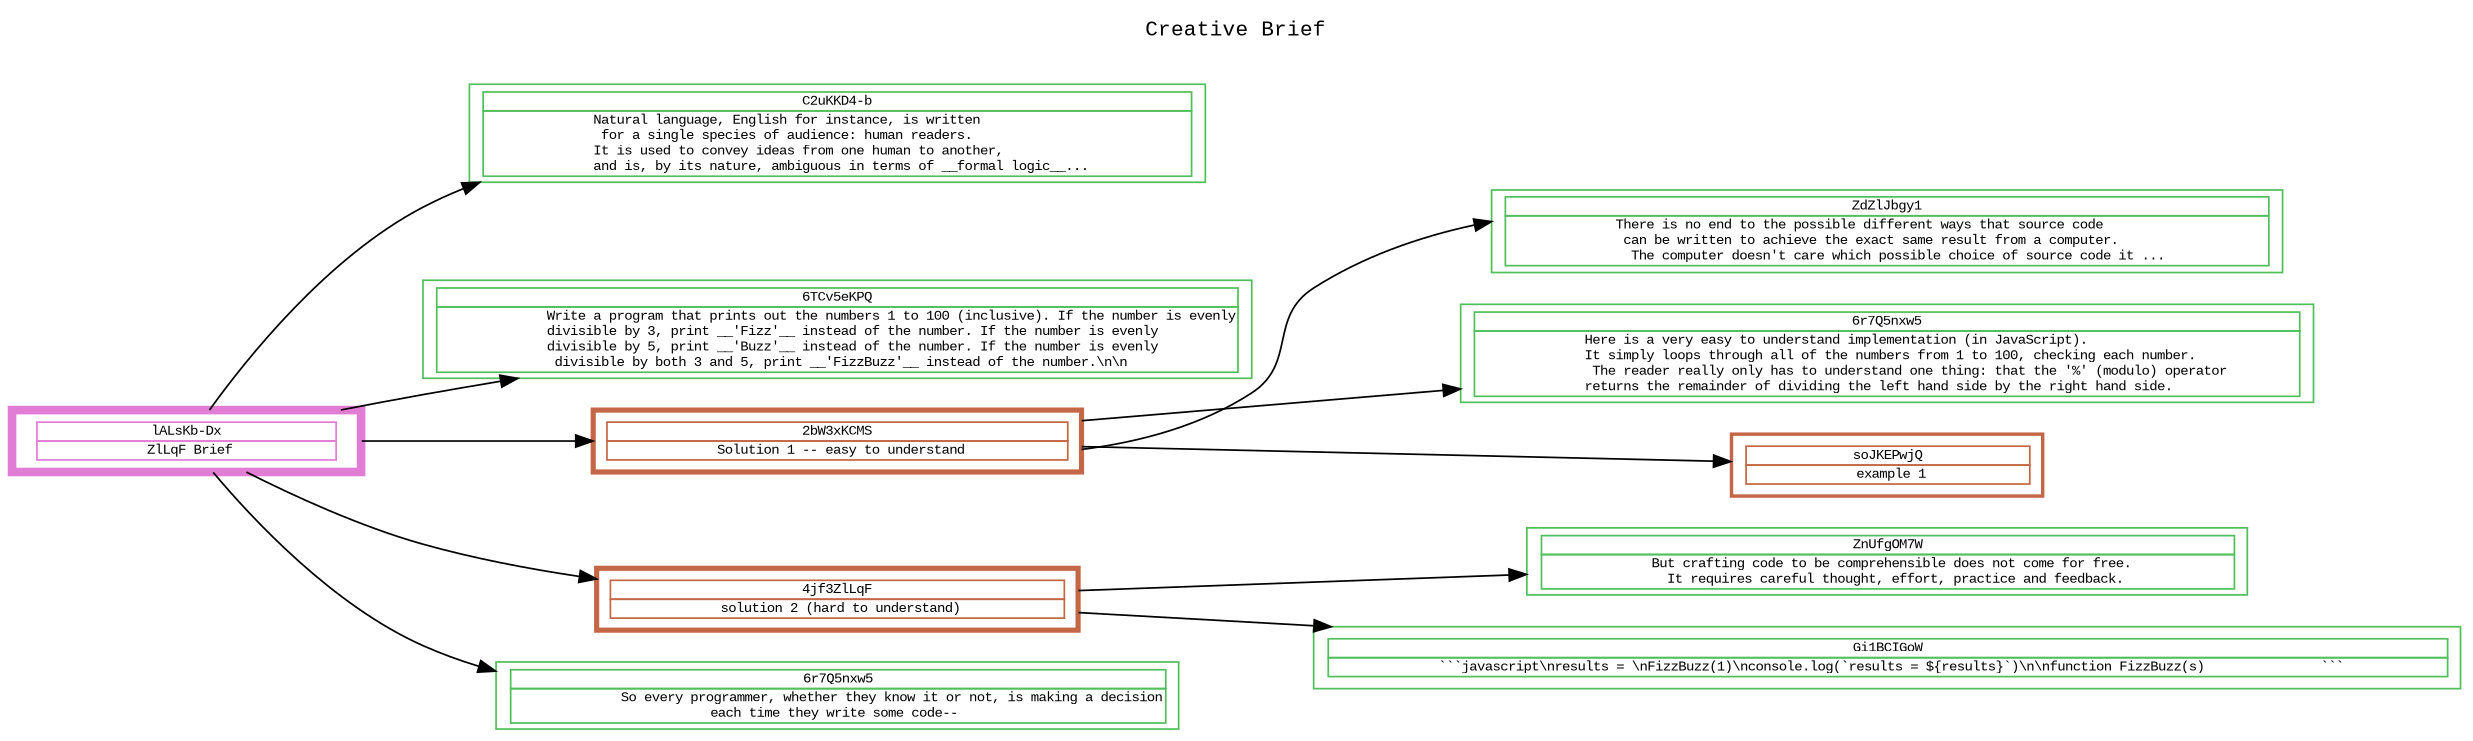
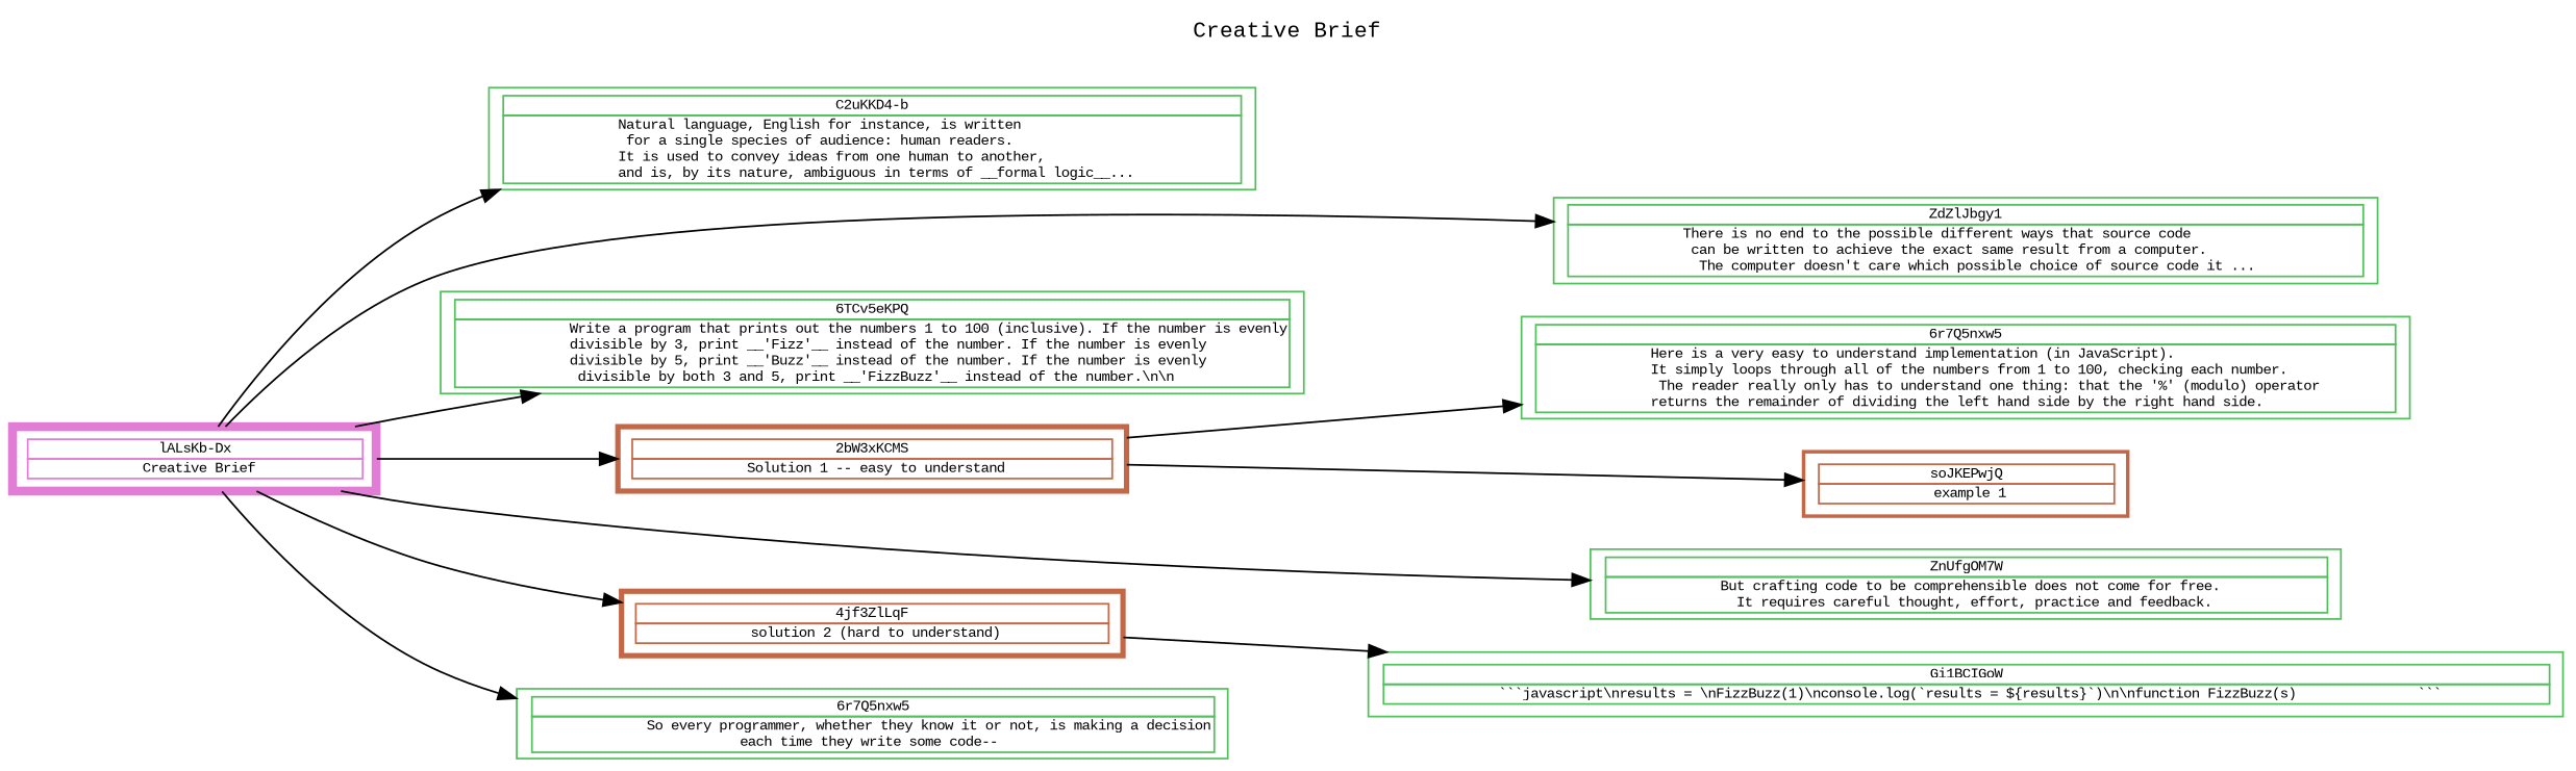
  strict digraph {
    fontname="Liberation Mono"
    fontsize=12
    label="Creative Brief"
    labelloc=t
    rankdir=LR
    node [color="#51bf5b" fontname="Liberation Mono" fontsize=8 shape=box style="setlinewidth(1)"]
    edge [fontname="Liberation Mono" penwidth=1 weight=2]
-   n1 [color="#e27dd6ff" label=<<table border="0" cellborder="1" cellspacing="0" cellpadding="0">             <tr> <td> lALsKb-Dx </td> </tr>             <tr> <td>              ZlLqF Brief             </td> </tr>       </table>> style="setlinewidth(5)"]
+   n1 [color="#e27dd6ff" label=<<table border="0" cellborder="1" cellspacing="0" cellpadding="0">             <tr> <td> lALsKb-Dx </td> </tr>             <tr> <td>              Creative Brief             </td> </tr>       </table>> style="setlinewidth(5)"]
    n2 [label=<<table border="0" cellborder="1" cellspacing="0" cellpadding="0">             <tr> <td> C2uKKD4-b </td> </tr>             <tr> <td align="left">              Natural language, English for instance, is written <br align="left"/>               for a single species of audience: human readers.<br align="left"/>              It is used to convey ideas from one human to another,<br align="left"/>              and is, by its nature, ambiguous in terms of __formal logic__...             </td> </tr>       </table>>]
    n3 [label=<<table border="0" cellborder="1" cellspacing="0" cellpadding="0">             <tr> <td> ZdZlJbgy1 </td> </tr>             <tr> <td align="left">              There is no end to the possible different ways that source code <br align="left"/>               can be written to achieve the exact same result from a computer. <br align="left"/>                The computer doesn't care which possible choice of source code it ...             </td> </tr>       </table>>]
    n4 [label=<<table border="0" cellborder="1" cellspacing="0" cellpadding="0">             <tr> <td> 6TCv5eKPQ </td> </tr>             <tr> <td align="left">              Write a program that prints out the numbers 1 to 100 (inclusive). If the number is evenly<br align="left"/>              divisible by 3, print __'Fizz'__ instead of the number. If the number is evenly <br align="left"/>              divisible by 5, print __'Buzz'__ instead of the number. If the number is evenly <br align="left"/>              divisible by both 3 and 5, print __'FizzBuzz'__ instead of the number.\n\n             </td> </tr>       </table>>]
    n5 [color="#c46747" label=<<table border="0" cellborder="1" cellspacing="0" cellpadding="0">             <tr> <td> 2bW3xKCMS </td> </tr>             <tr> <td align="left">              Solution 1 -- easy to understand             </td> </tr>       </table>> style="setlinewidth(3)"]
    n6 [color="#c46747" label=<<table border="0" cellborder="1" cellspacing="0" cellpadding="0">             <tr> <td> 4jf3ZlLqF </td> </tr>             <tr> <td align="left">              solution 2 (hard to understand)             </td> </tr>       </table>> style="setlinewidth(3)"]
    n7 [label=<<table border="0" cellborder="1" cellspacing="0" cellpadding="0">             <tr> <td> ZnUfgOM7W </td> </tr>             <tr> <td align="left">              But crafting code to be comprehensible does not come for free.<br align="left"/>                It requires careful thought, effort, practice and feedback.              </td> </tr>       </table>>]
    n8 [label=<<table border="0" cellborder="1" cellspacing="0" cellpadding="0">             <tr> <td> 6r7Q5nxw5 </td> </tr>             <tr> <td align="left">              So every programmer, whether they know it or not, is making a decision<br align="left"/>              each time they write some code--               </td> </tr>       </table>>]
    n9 [label=<<table border="0" cellborder="1" cellspacing="0" cellpadding="0">             <tr> <td> 6r7Q5nxw5 </td> </tr>             <tr> <td align="left">              Here is a very easy to understand implementation (in JavaScript). <br align="left"/>              It simply loops through all of the numbers from 1 to 100, checking each number.<br align="left"/>               The reader really only has to understand one thing: that the '%' (modulo) operator <br align="left"/>              returns the remainder of dividing the left hand side by the right hand side.                </td> </tr>       </table>>]
    n10 [color="#c46747" label=<<table border="0" cellborder="1" cellspacing="0" cellpadding="0">             <tr> <td> soJKEPwjQ </td> </tr>             <tr> <td align="left">              example 1             </td> </tr>       </table>> style="setlinewidth(2)"]
    n11 [label=<<table border="0" cellborder="1" cellspacing="0" cellpadding="0">             <tr> <td> Gi1BCIGoW </td> </tr>             <tr> <td align="left">              ```javascript\nresults = \nFizzBuzz(1)\nconsole.log(`results = ${results}`)\n\nfunction FizzBuzz(s)               ```             </td> </tr>       </table>>]
    n1 -> n2
-   n5 -> n3
+   n1 -> n3
    n1 -> n4
    n1 -> n5
    n1 -> n6
-   n6 -> n7
+   n1 -> n7
    n1 -> n8
    n5 -> n9
    n5 -> n10
    n6 -> n11
  }
